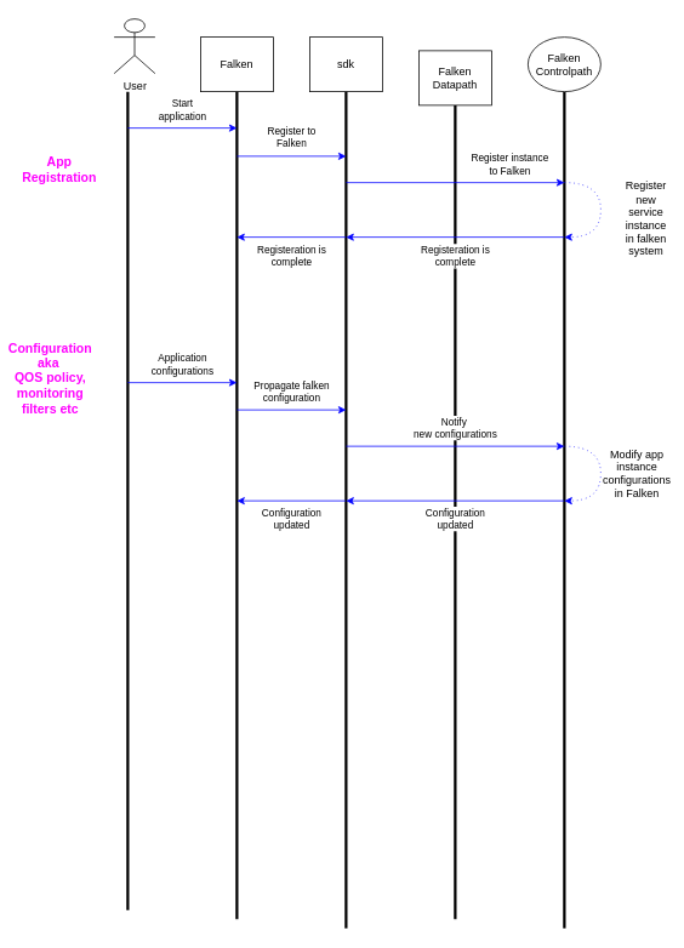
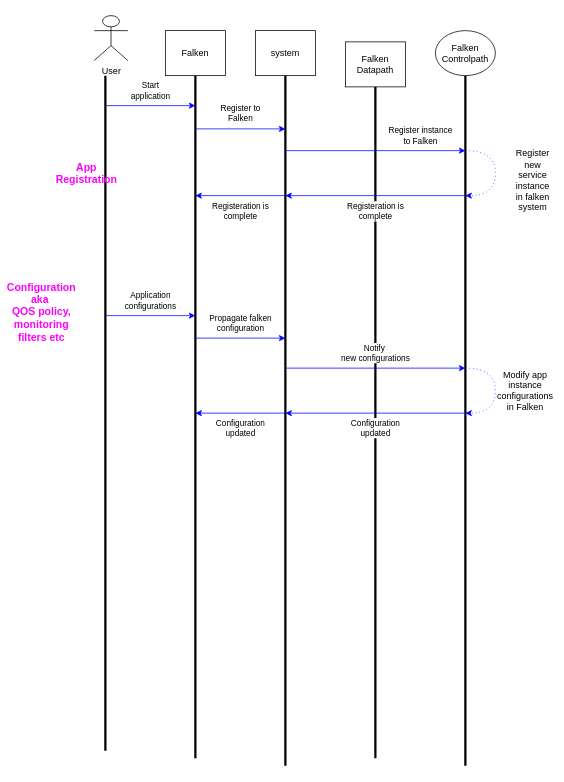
  <mxCell id="0" />
  <mxCell id="1" parent="0" />
  <mxCell id="2" value="Falken" style="rounded=0;whiteSpace=wrap;html=1;" vertex="1" parent="1"><mxGeometry x="220" y="40" width="80" height="60" as="geometry" /></mxCell>
- <mxCell id="3" value="sdk" style="rounded=0;whiteSpace=wrap;html=1;" vertex="1" parent="1"><mxGeometry x="340" y="40" width="80" height="60" as="geometry" /></mxCell>
+ <mxCell id="3" value="system" style="rounded=0;whiteSpace=wrap;html=1;" vertex="1" parent="1"><mxGeometry x="340" y="40" width="80" height="60" as="geometry" /></mxCell>
  <mxCell id="4" value="Falken Datapath" style="rounded=0;whiteSpace=wrap;html=1;" vertex="1" parent="1"><mxGeometry x="460" y="55" width="80" height="60" as="geometry" /></mxCell>
  <mxCell id="5" value="Falken&lt;br&gt;Controlpath" style="ellipse;whiteSpace=wrap;html=1;" vertex="1" parent="1"><mxGeometry x="580" y="40" width="80" height="60" as="geometry" /></mxCell>
  <mxCell id="6" value="User" style="shape=umlActor;verticalLabelPosition=bottom;verticalAlign=top;html=1;outlineConnect=0;" vertex="1" parent="1"><mxGeometry x="125" y="20" width="45" height="60" as="geometry" /></mxCell>
  <mxCell id="7" value="" style="endArrow=none;html=1;strokeWidth=3;" edge="1" parent="1"><mxGeometry width="50" height="50" relative="1" as="geometry"><mxPoint x="140" y="1000" as="sourcePoint" /><mxPoint x="140" y="100" as="targetPoint" /></mxGeometry></mxCell>
  <mxCell id="8" value="" style="endArrow=none;html=1;strokeWidth=3;" edge="1" parent="1"><mxGeometry width="50" height="50" relative="1" as="geometry"><mxPoint x="260" y="1010" as="sourcePoint" /><mxPoint x="260" y="100" as="targetPoint" /></mxGeometry></mxCell>
  <mxCell id="9" value="" style="endArrow=none;html=1;strokeWidth=3;entryX=0.5;entryY=1;entryDx=0;entryDy=0;" edge="1" parent="1" target="3"><mxGeometry width="50" height="50" relative="1" as="geometry"><mxPoint x="380" y="1020" as="sourcePoint" /><mxPoint x="160" y="120" as="targetPoint" /></mxGeometry></mxCell>
  <mxCell id="10" value="" style="endArrow=none;html=1;strokeWidth=3;entryX=0.5;entryY=1;entryDx=0;entryDy=0;" edge="1" parent="1" target="4"><mxGeometry width="50" height="50" relative="1" as="geometry"><mxPoint x="500" y="1010" as="sourcePoint" /><mxPoint x="170" y="130" as="targetPoint" /></mxGeometry></mxCell>
  <mxCell id="11" value="" style="endArrow=none;html=1;strokeWidth=3;entryX=0.5;entryY=1;entryDx=0;entryDy=0;" edge="1" parent="1" target="5"><mxGeometry width="50" height="50" relative="1" as="geometry"><mxPoint x="620" y="1020" as="sourcePoint" /><mxPoint x="180" y="140" as="targetPoint" /></mxGeometry></mxCell>
  <mxCell id="12" value="Start&lt;br&gt;application" style="endArrow=classic;html=1;strokeWidth=1;strokeColor=#0000FF;" edge="1" parent="1"><mxGeometry y="20" width="50" height="50" relative="1" as="geometry"><mxPoint x="140" y="140" as="sourcePoint" /><mxPoint x="260" y="140" as="targetPoint" /><mxPoint as="offset" /></mxGeometry></mxCell>
  <mxCell id="13" value="Register to&lt;br&gt;Falken" style="endArrow=classic;html=1;strokeWidth=1;strokeColor=#0000FF;" edge="1" parent="1"><mxGeometry y="21" width="50" height="50" relative="1" as="geometry"><mxPoint x="260" y="171" as="sourcePoint" /><mxPoint x="380" y="171" as="targetPoint" /><mxPoint as="offset" /></mxGeometry></mxCell>
  <mxCell id="14" value="Register instance&lt;br&gt;to Falken" style="endArrow=classic;html=1;strokeWidth=1;strokeColor=#0000FF;" edge="1" parent="1"><mxGeometry x="0.5" y="20" width="50" height="50" relative="1" as="geometry"><mxPoint x="380" y="200" as="sourcePoint" /><mxPoint x="620" y="200" as="targetPoint" /><mxPoint as="offset" /></mxGeometry></mxCell>
  <mxCell id="15" value="" style="endArrow=classic;html=1;strokeColor=#0000FF;strokeWidth=1;edgeStyle=orthogonalEdgeStyle;curved=1;dashed=1;dashPattern=1 4;" edge="1" parent="1"><mxGeometry width="50" height="50" relative="1" as="geometry"><mxPoint x="620" y="200" as="sourcePoint" /><mxPoint x="620" y="260" as="targetPoint" /><Array as="points"><mxPoint x="660" y="200" /><mxPoint x="660" y="260" /></Array></mxGeometry></mxCell>
  <mxCell id="16" value="Modify app instance configurations in Falken" style="text;html=1;strokeColor=none;fillColor=none;align=center;verticalAlign=middle;whiteSpace=wrap;rounded=0;" vertex="1" parent="1"><mxGeometry x="680" y="510" width="40" height="20" as="geometry" /></mxCell>
  <mxCell id="17" value="Registeration is&lt;br&gt;complete" style="endArrow=classic;html=1;strokeWidth=1;strokeColor=#0000FF;" edge="1" parent="1"><mxGeometry y="21" width="50" height="50" relative="1" as="geometry"><mxPoint x="620" y="260" as="sourcePoint" /><mxPoint x="380" y="260" as="targetPoint" /><mxPoint as="offset" /></mxGeometry></mxCell>
- <mxCell id="18" value="&lt;font style=&quot;font-size: 14px&quot;&gt;&lt;b&gt;App Registration&lt;/b&gt;&lt;/font&gt;" style="text;html=1;strokeColor=none;fillColor=none;align=center;verticalAlign=middle;whiteSpace=wrap;rounded=0;fontColor=#FF00FF;" vertex="1" parent="1"><mxGeometry x="30" y="160" width="70" height="50" as="geometry" /></mxCell>
+ <mxCell id="18" value="&lt;font style=&quot;font-size: 14px&quot;&gt;&lt;b&gt;App Registration&lt;/b&gt;&lt;/font&gt;" style="text;html=1;strokeColor=none;fillColor=none;align=center;verticalAlign=middle;whiteSpace=wrap;rounded=0;fontColor=#FF00FF;" vertex="1" parent="1"><mxGeometry x="80" y="205" width="70" height="50" as="geometry" /></mxCell>
  <mxCell id="19" value="&lt;span style=&quot;font-size: 14px&quot;&gt;&lt;b&gt;Configuration&lt;br&gt;aka&amp;nbsp;&lt;br&gt;QOS policy, monitoring filters etc&lt;br&gt;&lt;/b&gt;&lt;/span&gt;" style="text;html=1;strokeColor=none;fillColor=none;align=center;verticalAlign=middle;whiteSpace=wrap;rounded=0;fontColor=#FF00FF;" vertex="1" parent="1"><mxGeometry x="20" y="390" width="70" height="50" as="geometry" /></mxCell>
  <mxCell id="20" value="Application&lt;br&gt;configurations" style="endArrow=classic;html=1;strokeWidth=1;strokeColor=#0000FF;" edge="1" parent="1"><mxGeometry y="20" width="50" height="50" relative="1" as="geometry"><mxPoint x="140" y="420" as="sourcePoint" /><mxPoint x="260" y="420" as="targetPoint" /><mxPoint as="offset" /></mxGeometry></mxCell>
  <mxCell id="21" value="Propagate falken&lt;br&gt;configuration" style="endArrow=classic;html=1;strokeWidth=1;strokeColor=#0000FF;" edge="1" parent="1"><mxGeometry y="20" width="50" height="50" relative="1" as="geometry"><mxPoint x="260" y="450" as="sourcePoint" /><mxPoint x="380" y="450" as="targetPoint" /><mxPoint as="offset" /></mxGeometry></mxCell>
  <mxCell id="22" value="Notify&amp;nbsp;&lt;br&gt;new configurations" style="endArrow=classic;html=1;strokeWidth=1;strokeColor=#0000FF;" edge="1" parent="1"><mxGeometry y="20" width="50" height="50" relative="1" as="geometry"><mxPoint x="380" y="490" as="sourcePoint" /><mxPoint x="620" y="490" as="targetPoint" /><mxPoint as="offset" /></mxGeometry></mxCell>
  <mxCell id="23" value="" style="endArrow=classic;html=1;strokeColor=#0000FF;strokeWidth=1;edgeStyle=orthogonalEdgeStyle;curved=1;dashed=1;dashPattern=1 4;" edge="1" parent="1"><mxGeometry width="50" height="50" relative="1" as="geometry"><mxPoint x="620" y="490" as="sourcePoint" /><mxPoint x="620" y="550" as="targetPoint" /><Array as="points"><mxPoint x="660" y="490" /><mxPoint x="660" y="550" /></Array></mxGeometry></mxCell>
  <mxCell id="24" value="Register new service instance in falken system" style="text;html=1;strokeColor=none;fillColor=none;align=center;verticalAlign=middle;whiteSpace=wrap;rounded=0;" vertex="1" parent="1"><mxGeometry x="690" y="230" width="40" height="20" as="geometry" /></mxCell>
  <mxCell id="25" value="Configuration&lt;br&gt;updated" style="endArrow=classic;html=1;strokeWidth=1;strokeColor=#0000FF;" edge="1" parent="1"><mxGeometry y="20" width="50" height="50" relative="1" as="geometry"><mxPoint x="620" y="550" as="sourcePoint" /><mxPoint x="380" y="550" as="targetPoint" /><mxPoint as="offset" /></mxGeometry></mxCell>
  <mxCell id="26" value="Registeration is&lt;br&gt;complete" style="endArrow=classic;html=1;strokeWidth=1;strokeColor=#0000FF;" edge="1" parent="1"><mxGeometry y="21" width="50" height="50" relative="1" as="geometry"><mxPoint x="380" y="260" as="sourcePoint" /><mxPoint x="260" y="260" as="targetPoint" /><mxPoint as="offset" /></mxGeometry></mxCell>
  <mxCell id="27" value="Configuration&lt;br&gt;updated" style="endArrow=classic;html=1;strokeWidth=1;strokeColor=#0000FF;" edge="1" parent="1"><mxGeometry y="20" width="50" height="50" relative="1" as="geometry"><mxPoint x="380" y="550" as="sourcePoint" /><mxPoint x="260" y="550" as="targetPoint" /><mxPoint as="offset" /></mxGeometry></mxCell>
